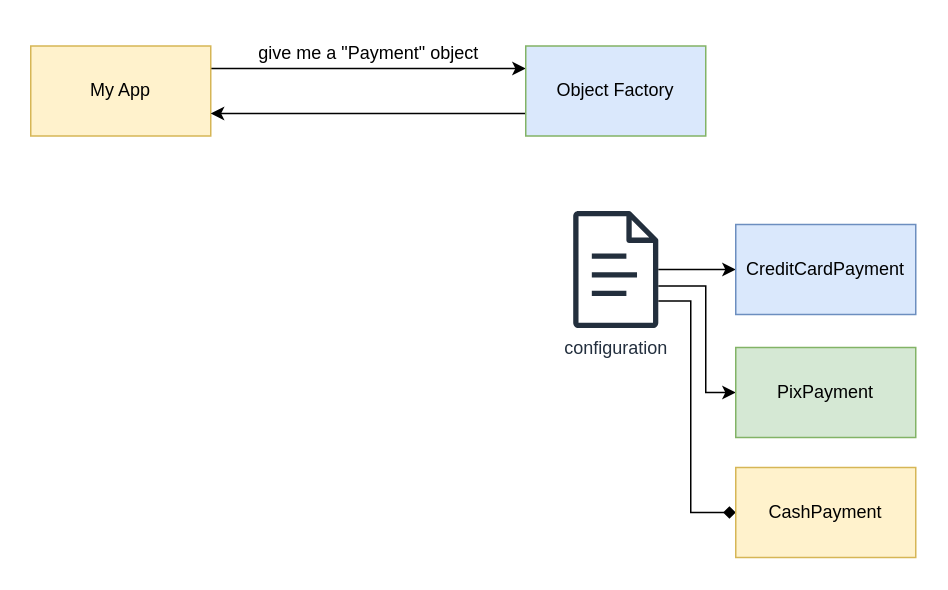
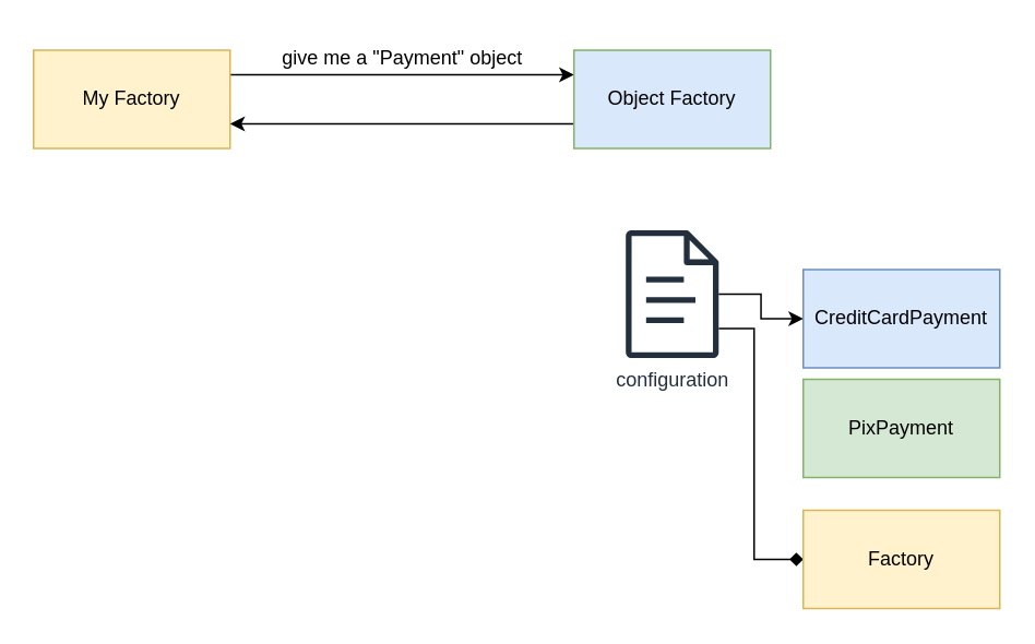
  <mxCell id="0" />
  <mxCell id="1" parent="0" />
  <mxCell id="2" style="edgeStyle=orthogonalEdgeStyle;rounded=0;orthogonalLoop=1;jettySize=auto;html=1;exitX=1;exitY=0.25;exitDx=0;exitDy=0;entryX=0;entryY=0.25;entryDx=0;entryDy=0;" edge="1" parent="1" source="3" target="5"><mxGeometry relative="1" as="geometry" /></mxCell>
- <mxCell id="3" value="My App" style="rounded=0;whiteSpace=wrap;html=1;fillColor=#fff2cc;strokeColor=#d6b656;" vertex="1" parent="1"><mxGeometry x="20" y="30" width="120" height="60" as="geometry" /></mxCell>
+ <mxCell id="3" value="My Factory" style="rounded=0;whiteSpace=wrap;html=1;fillColor=#fff2cc;strokeColor=#d6b656;" vertex="1" parent="1"><mxGeometry x="20" y="30" width="120" height="60" as="geometry" /></mxCell>
  <mxCell id="4" style="edgeStyle=orthogonalEdgeStyle;rounded=0;orthogonalLoop=1;jettySize=auto;html=1;exitX=0;exitY=0.75;exitDx=0;exitDy=0;entryX=1;entryY=0.75;entryDx=0;entryDy=0;" edge="1" parent="1" source="5" target="3"><mxGeometry relative="1" as="geometry" /></mxCell>
  <mxCell id="5" value="Object Factory" style="rounded=0;whiteSpace=wrap;html=1;fillColor=#dae8fc;strokeColor=#82b366;" vertex="1" parent="1"><mxGeometry x="350" y="30" width="120" height="60" as="geometry" /></mxCell>
  <mxCell id="6" value="give me a &quot;Payment&quot; object" style="text;html=1;align=center;verticalAlign=middle;resizable=0;points=[];autosize=1;strokeColor=none;fillColor=none;" vertex="1" parent="1"><mxGeometry x="160" y="20" width="170" height="30" as="geometry" /></mxCell>
  <mxCell id="7" style="edgeStyle=orthogonalEdgeStyle;rounded=0;orthogonalLoop=1;jettySize=auto;html=1;" edge="1" parent="1" source="10" target="12"><mxGeometry relative="1" as="geometry" /></mxCell>
- <mxCell id="8" style="edgeStyle=orthogonalEdgeStyle;rounded=0;orthogonalLoop=1;jettySize=auto;html=1;entryX=0;entryY=0.5;entryDx=0;entryDy=0;" edge="1" parent="1" source="10" target="11"><mxGeometry relative="1" as="geometry"><Array as="points"><mxPoint x="470" y="190" /><mxPoint x="470" y="261" /></Array></mxGeometry></mxCell>
  <mxCell id="9" style="edgeStyle=orthogonalEdgeStyle;rounded=0;orthogonalLoop=1;jettySize=auto;html=1;entryX=0;entryY=0.5;entryDx=0;entryDy=0;endArrow=diamond;" edge="1" parent="1" source="10" target="13"><mxGeometry relative="1" as="geometry"><Array as="points"><mxPoint x="460" y="200" /><mxPoint x="460" y="341" /></Array></mxGeometry></mxCell>
  <mxCell id="10" value="configuration" style="sketch=0;outlineConnect=0;fontColor=#232F3E;gradientColor=none;fillColor=#232F3D;strokeColor=none;dashed=0;verticalLabelPosition=bottom;verticalAlign=top;align=center;html=1;fontSize=12;fontStyle=0;aspect=fixed;pointerEvents=1;shape=mxgraph.aws4.document;" vertex="1" parent="1"><mxGeometry x="381.5" y="140" width="57" height="78" as="geometry" /></mxCell>
  <mxCell id="11" value="PixPayment" style="rounded=0;whiteSpace=wrap;html=1;fillColor=#d5e8d4;strokeColor=#82b366;" vertex="1" parent="1"><mxGeometry x="490" y="231" width="120" height="60" as="geometry" /></mxCell>
- <mxCell id="12" value="CreditCardPayment" style="rounded=0;whiteSpace=wrap;html=1;fillColor=#dae8fc;strokeColor=#6c8ebf;" vertex="1" parent="1"><mxGeometry x="490" y="149" width="120" height="60" as="geometry" /></mxCell>
- <mxCell id="13" value="CashPayment" style="rounded=0;whiteSpace=wrap;html=1;fillColor=#fff2cc;strokeColor=#d6b656;" vertex="1" parent="1"><mxGeometry x="490" y="311" width="120" height="60" as="geometry" /></mxCell>
+ <mxCell id="12" value="CreditCardPayment" style="rounded=0;whiteSpace=wrap;html=1;fillColor=#dae8fc;strokeColor=#6c8ebf;" vertex="1" parent="1"><mxGeometry x="490" y="164" width="120" height="60" as="geometry" /></mxCell>
+ <mxCell id="13" value="Factory" style="rounded=0;whiteSpace=wrap;html=1;fillColor=#fff2cc;strokeColor=#d6b656;" vertex="1" parent="1"><mxGeometry x="490" y="311" width="120" height="60" as="geometry" /></mxCell>
